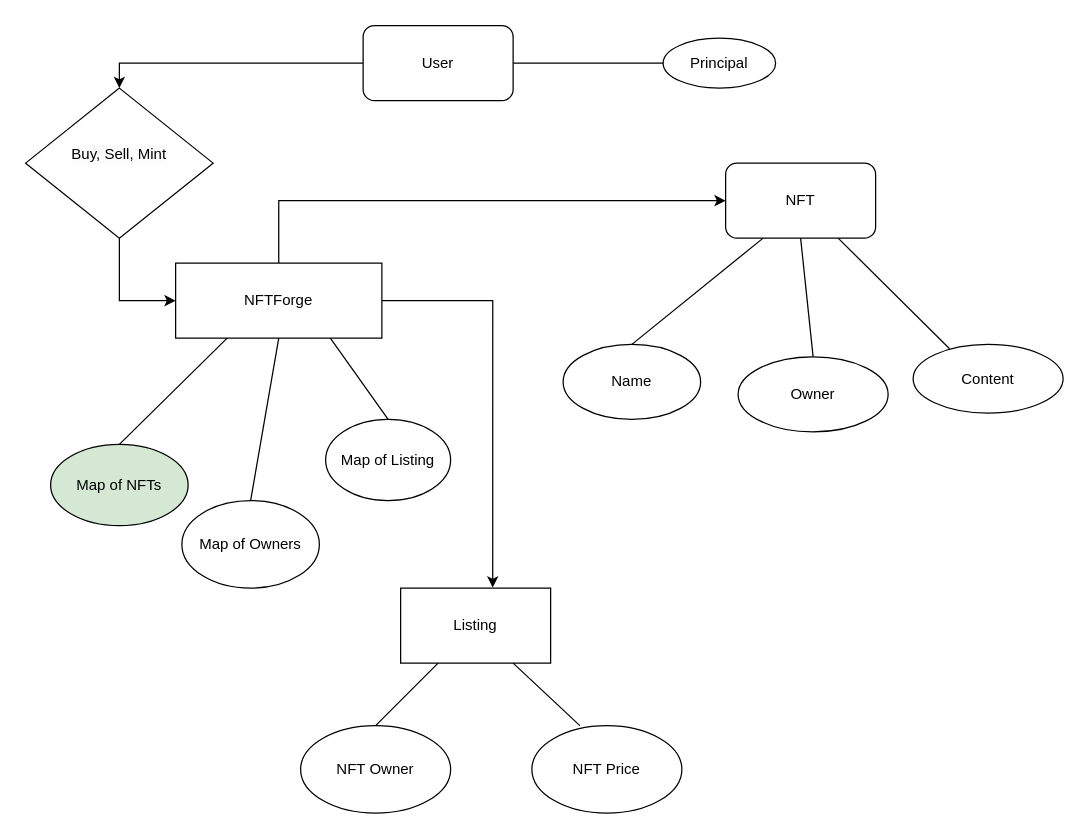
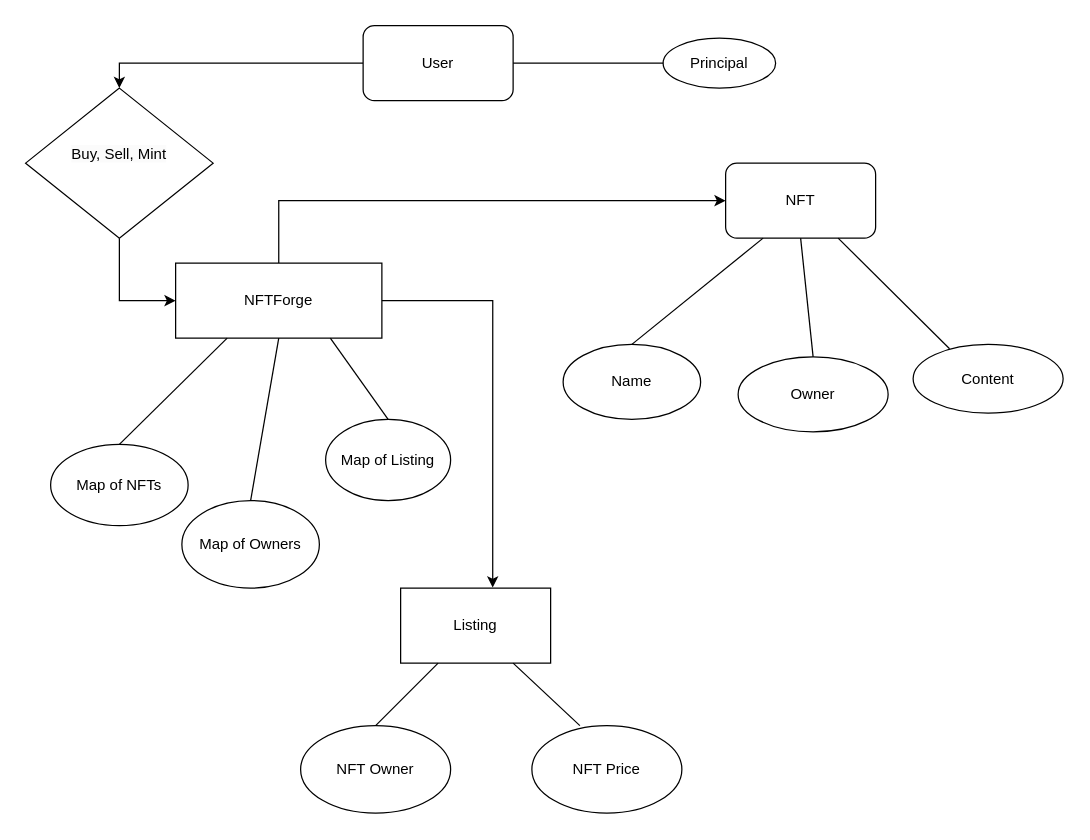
  <mxCell id="0" />
  <mxCell id="1" parent="0" />
  <mxCell id="2" style="edgeStyle=orthogonalEdgeStyle;rounded=0;orthogonalLoop=1;jettySize=auto;html=1;entryX=0.5;entryY=0;entryDx=0;entryDy=0;" parent="1" source="3" target="28" edge="1"><mxGeometry relative="1" as="geometry" /></mxCell>
  <mxCell id="3" value="User" style="rounded=1;whiteSpace=wrap;html=1;" parent="1" vertex="1"><mxGeometry x="290" y="20" width="120" height="60" as="geometry" /></mxCell>
  <mxCell id="4" value="Principal" style="ellipse;whiteSpace=wrap;html=1;" parent="1" vertex="1"><mxGeometry x="530" y="30" width="90" height="40" as="geometry" /></mxCell>
  <mxCell id="5" value="NFT" style="rounded=1;whiteSpace=wrap;html=1;" parent="1" vertex="1"><mxGeometry x="580" y="130" width="120" height="60" as="geometry" /></mxCell>
  <mxCell id="6" value="Name" style="ellipse;whiteSpace=wrap;html=1;" parent="1" vertex="1"><mxGeometry x="450" y="275" width="110" height="60" as="geometry" /></mxCell>
  <mxCell id="7" value="Owner" style="ellipse;whiteSpace=wrap;html=1;" parent="1" vertex="1"><mxGeometry x="590" y="285" width="120" height="60" as="geometry" /></mxCell>
  <mxCell id="8" value="Content" style="ellipse;whiteSpace=wrap;html=1;strokeColor=default;" parent="1" vertex="1"><mxGeometry x="730" y="275" width="120" height="55" as="geometry" /></mxCell>
  <mxCell id="9" value="" style="endArrow=none;html=1;rounded=0;entryX=0.5;entryY=0;entryDx=0;entryDy=0;exitX=0.5;exitY=1;exitDx=0;exitDy=0;" parent="1" source="5" target="7" edge="1"><mxGeometry width="50" height="50" relative="1" as="geometry"><mxPoint x="400" y="290" as="sourcePoint" /><mxPoint x="450" y="240" as="targetPoint" /></mxGeometry></mxCell>
  <mxCell id="10" value="" style="endArrow=none;html=1;rounded=0;entryX=0.5;entryY=0;entryDx=0;entryDy=0;exitX=0.25;exitY=1;exitDx=0;exitDy=0;" parent="1" source="5" target="6" edge="1"><mxGeometry width="50" height="50" relative="1" as="geometry"><mxPoint x="400" y="290" as="sourcePoint" /><mxPoint x="450" y="240" as="targetPoint" /></mxGeometry></mxCell>
  <mxCell id="11" value="" style="endArrow=none;html=1;rounded=0;entryX=0.75;entryY=1;entryDx=0;entryDy=0;exitX=0.243;exitY=0.064;exitDx=0;exitDy=0;exitPerimeter=0;" parent="1" source="8" target="5" edge="1"><mxGeometry width="50" height="50" relative="1" as="geometry"><mxPoint x="400" y="290" as="sourcePoint" /><mxPoint x="450" y="240" as="targetPoint" /></mxGeometry></mxCell>
  <mxCell id="12" style="edgeStyle=orthogonalEdgeStyle;rounded=0;orthogonalLoop=1;jettySize=auto;html=1;exitX=0.5;exitY=0;exitDx=0;exitDy=0;entryX=0;entryY=0.5;entryDx=0;entryDy=0;" parent="1" source="13" target="5" edge="1"><mxGeometry relative="1" as="geometry" /></mxCell>
  <mxCell id="13" value="NFTForge" style="rounded=0;whiteSpace=wrap;html=1;" parent="1" vertex="1"><mxGeometry x="140" y="210" width="165" height="60" as="geometry" /></mxCell>
  <mxCell id="14" value="Listing" style="rounded=0;whiteSpace=wrap;html=1;" parent="1" vertex="1"><mxGeometry x="320" y="470" width="120" height="60" as="geometry" /></mxCell>
- <mxCell id="15" value="Map of NFTs" style="ellipse;whiteSpace=wrap;html=1;fillColor=#d5e8d4;" parent="1" vertex="1"><mxGeometry x="40" y="355" width="110" height="65" as="geometry" /></mxCell>
+ <mxCell id="15" value="Map of NFTs" style="ellipse;whiteSpace=wrap;html=1;" parent="1" vertex="1"><mxGeometry x="40" y="355" width="110" height="65" as="geometry" /></mxCell>
  <mxCell id="16" value="Map of Owners" style="ellipse;whiteSpace=wrap;html=1;" parent="1" vertex="1"><mxGeometry x="145" y="400" width="110" height="70" as="geometry" /></mxCell>
  <mxCell id="17" value="Map of Listing" style="ellipse;whiteSpace=wrap;html=1;" parent="1" vertex="1"><mxGeometry x="260" y="335" width="100" height="65" as="geometry" /></mxCell>
  <mxCell id="18" value="" style="endArrow=none;html=1;rounded=0;entryX=0.25;entryY=1;entryDx=0;entryDy=0;exitX=0.5;exitY=0;exitDx=0;exitDy=0;" parent="1" source="15" target="13" edge="1"><mxGeometry width="50" height="50" relative="1" as="geometry"><mxPoint x="400" y="290" as="sourcePoint" /><mxPoint x="450" y="240" as="targetPoint" /></mxGeometry></mxCell>
  <mxCell id="19" value="" style="endArrow=none;html=1;rounded=0;entryX=0.5;entryY=1;entryDx=0;entryDy=0;exitX=0.5;exitY=0;exitDx=0;exitDy=0;" parent="1" source="16" target="13" edge="1"><mxGeometry width="50" height="50" relative="1" as="geometry"><mxPoint x="400" y="290" as="sourcePoint" /><mxPoint x="450" y="240" as="targetPoint" /></mxGeometry></mxCell>
  <mxCell id="20" value="" style="endArrow=none;html=1;rounded=0;entryX=0.75;entryY=1;entryDx=0;entryDy=0;exitX=0.5;exitY=0;exitDx=0;exitDy=0;" parent="1" source="17" target="13" edge="1"><mxGeometry width="50" height="50" relative="1" as="geometry"><mxPoint x="400" y="290" as="sourcePoint" /><mxPoint x="450" y="240" as="targetPoint" /></mxGeometry></mxCell>
  <mxCell id="21" value="NFT Owner" style="ellipse;whiteSpace=wrap;html=1;" parent="1" vertex="1"><mxGeometry x="240" y="580" width="120" height="70" as="geometry" /></mxCell>
  <mxCell id="22" value="NFT Price" style="ellipse;whiteSpace=wrap;html=1;" parent="1" vertex="1"><mxGeometry x="425" y="580" width="120" height="70" as="geometry" /></mxCell>
  <mxCell id="23" value="" style="endArrow=none;html=1;rounded=0;exitX=0.5;exitY=0;exitDx=0;exitDy=0;entryX=0.25;entryY=1;entryDx=0;entryDy=0;" parent="1" source="21" target="14" edge="1"><mxGeometry width="50" height="50" relative="1" as="geometry"><mxPoint x="400" y="420" as="sourcePoint" /><mxPoint x="450" y="370" as="targetPoint" /></mxGeometry></mxCell>
  <mxCell id="24" value="" style="endArrow=none;html=1;rounded=0;entryX=0.75;entryY=1;entryDx=0;entryDy=0;exitX=0.32;exitY=0;exitDx=0;exitDy=0;exitPerimeter=0;" parent="1" source="22" target="14" edge="1"><mxGeometry width="50" height="50" relative="1" as="geometry"><mxPoint x="510" y="540" as="sourcePoint" /><mxPoint x="560" y="490" as="targetPoint" /></mxGeometry></mxCell>
  <mxCell id="25" style="edgeStyle=orthogonalEdgeStyle;rounded=0;orthogonalLoop=1;jettySize=auto;html=1;exitX=1;exitY=0.5;exitDx=0;exitDy=0;entryX=0.614;entryY=-0.007;entryDx=0;entryDy=0;entryPerimeter=0;" parent="1" source="13" target="14" edge="1"><mxGeometry relative="1" as="geometry" /></mxCell>
  <mxCell id="26" value="" style="endArrow=none;html=1;rounded=0;entryX=0;entryY=0.5;entryDx=0;entryDy=0;exitX=1;exitY=0.5;exitDx=0;exitDy=0;" parent="1" source="3" target="4" edge="1"><mxGeometry width="50" height="50" relative="1" as="geometry"><mxPoint x="400" y="330" as="sourcePoint" /><mxPoint x="450" y="280" as="targetPoint" /></mxGeometry></mxCell>
  <mxCell id="27" style="edgeStyle=orthogonalEdgeStyle;rounded=0;orthogonalLoop=1;jettySize=auto;html=1;exitX=0.5;exitY=1;exitDx=0;exitDy=0;entryX=0;entryY=0.5;entryDx=0;entryDy=0;" parent="1" source="28" target="13" edge="1"><mxGeometry relative="1" as="geometry" /></mxCell>
  <mxCell id="28" value="&#10;&lt;span style=&quot;color: rgb(0, 0, 0); font-family: Helvetica; font-size: 12px; font-style: normal; font-variant-ligatures: normal; font-variant-caps: normal; font-weight: 400; letter-spacing: normal; orphans: 2; text-align: center; text-indent: 0px; text-transform: none; widows: 2; word-spacing: 0px; -webkit-text-stroke-width: 0px; background-color: rgb(251, 251, 251); text-decoration-thickness: initial; text-decoration-style: initial; text-decoration-color: initial; float: none; display: inline !important;&quot;&gt;Buy, Sell, Mint&lt;/span&gt;&#10;&#10;" style="rhombus;whiteSpace=wrap;html=1;" parent="1" vertex="1"><mxGeometry x="20" y="70" width="150" height="120" as="geometry" /></mxCell>
